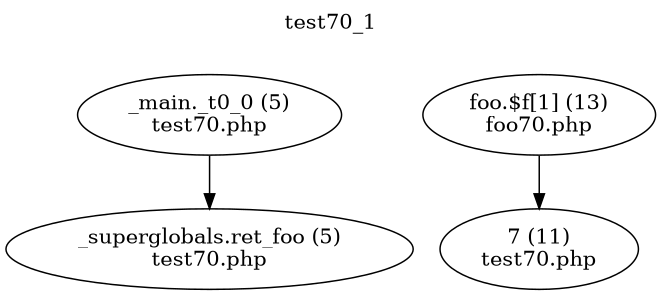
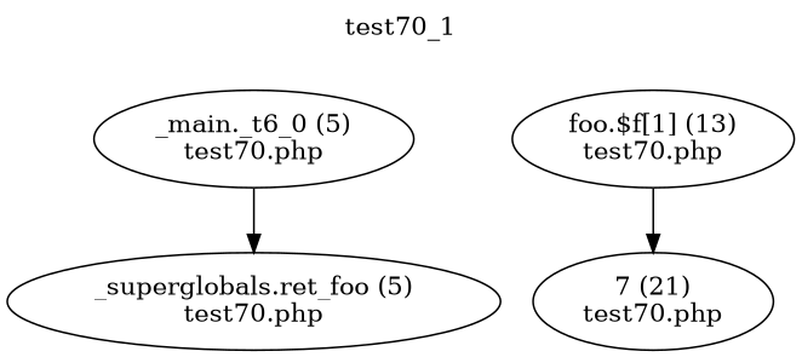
  digraph {
    label=test70_1
    labelloc=t
    node [fillcolor=white shape=ellipse style=filled]
-   n1 [label="_main._t0_0 (5)\ntest70.php"]
+   n1 [label="_main._t6_0 (5)\ntest70.php"]
    n2 [label="_superglobals.ret_foo (5)\ntest70.php"]
-   n3 [label="foo.$f[1] (13)\nfoo70.php"]
-   n4 [label="7 (11)\ntest70.php"]
+   n3 [label="foo.$f[1] (13)\ntest70.php"]
+   n4 [label="7 (21)\ntest70.php"]
    n1 -> n2
    n3 -> n4
  }
